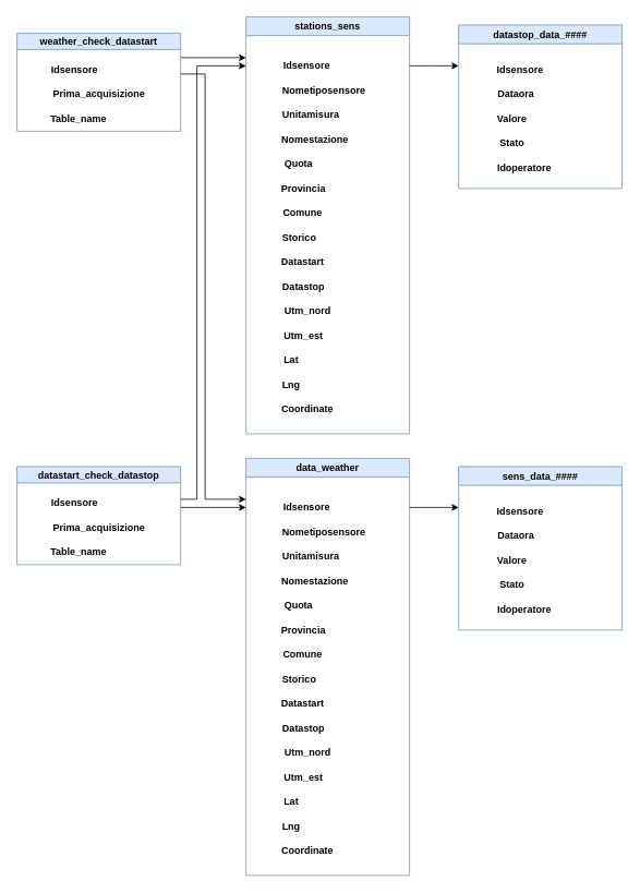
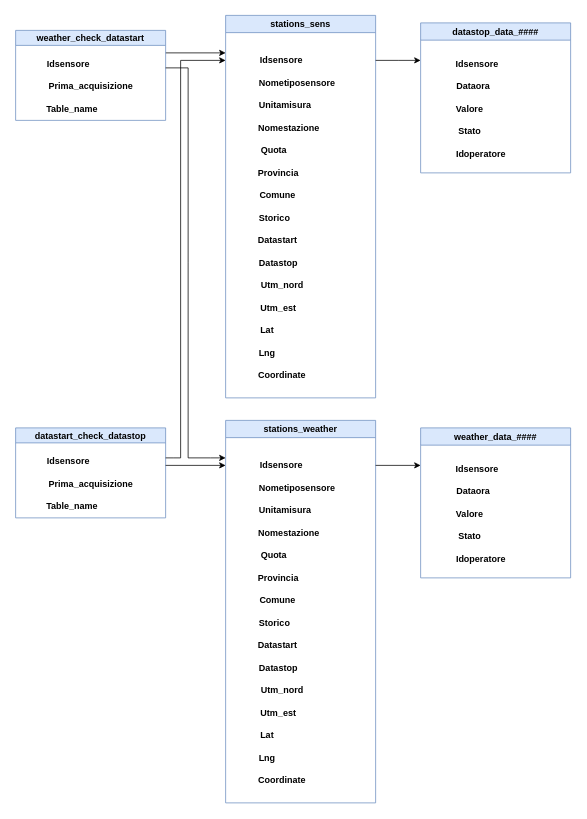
  <mxCell id="0" />
  <mxCell id="1" parent="0" />
  <mxCell id="2" style="edgeStyle=orthogonalEdgeStyle;rounded=0;orthogonalLoop=1;jettySize=auto;html=1;exitX=1;exitY=0.25;exitDx=0;exitDy=0;" edge="1" parent="1" source="3"><mxGeometry relative="1" as="geometry"><mxPoint x="300" y="70" as="targetPoint" /><Array as="points"><mxPoint x="300" y="70" /></Array></mxGeometry></mxCell>
  <mxCell id="3" value="weather_check_datastart" style="swimlane;startSize=20;fillColor=#dae8fc;strokeColor=#6c8ebf;" vertex="1" parent="1"><mxGeometry x="20" y="40" width="200" height="120" as="geometry" /></mxCell>
  <mxCell id="4" value="&lt;b&gt;Table_name&lt;/b&gt;" style="text;html=1;align=center;verticalAlign=middle;resizable=0;points=[];autosize=1;strokeColor=none;fillColor=none;" vertex="1" parent="3"><mxGeometry x="30" y="90" width="90" height="30" as="geometry" /></mxCell>
  <mxCell id="5" value="&lt;b&gt;Prima_acquisizione&lt;/b&gt;" style="text;html=1;align=center;verticalAlign=middle;resizable=0;points=[];autosize=1;strokeColor=none;fillColor=none;" vertex="1" parent="3"><mxGeometry x="30" y="60" width="140" height="30" as="geometry" /></mxCell>
  <mxCell id="6" value="&lt;b&gt;Idsensore&lt;/b&gt;" style="text;html=1;align=center;verticalAlign=middle;resizable=0;points=[];autosize=1;strokeColor=none;fillColor=none;" vertex="1" parent="3"><mxGeometry x="30" y="30" width="80" height="30" as="geometry" /></mxCell>
  <mxCell id="7" value="stations_sens" style="swimlane;fillColor=#dae8fc;strokeColor=#6c8ebf;" vertex="1" parent="1"><mxGeometry x="300" y="20" width="200" height="510" as="geometry" /></mxCell>
  <mxCell id="8" value="&lt;b&gt;Idsensore&lt;/b&gt;" style="text;html=1;align=center;verticalAlign=middle;resizable=0;points=[];autosize=1;strokeColor=none;fillColor=none;" vertex="1" parent="7"><mxGeometry x="34" y="45" width="80" height="30" as="geometry" /></mxCell>
  <mxCell id="9" value="&lt;b&gt;Nometiposensore&lt;/b&gt;" style="text;html=1;align=center;verticalAlign=middle;resizable=0;points=[];autosize=1;strokeColor=none;fillColor=none;" vertex="1" parent="7"><mxGeometry x="35" y="75" width="120" height="30" as="geometry" /></mxCell>
  <mxCell id="10" value="&lt;b&gt;Unitamisura&lt;/b&gt;" style="text;html=1;align=center;verticalAlign=middle;resizable=0;points=[];autosize=1;strokeColor=none;fillColor=none;" vertex="1" parent="7"><mxGeometry x="34" y="105" width="90" height="30" as="geometry" /></mxCell>
  <mxCell id="11" value="&lt;b&gt;Nomestazione&lt;/b&gt;" style="text;html=1;align=center;verticalAlign=middle;resizable=0;points=[];autosize=1;strokeColor=none;fillColor=none;" vertex="1" parent="7"><mxGeometry x="34" y="135" width="100" height="30" as="geometry" /></mxCell>
  <mxCell id="12" value="&lt;b&gt;Quota&lt;/b&gt;" style="text;html=1;align=center;verticalAlign=middle;resizable=0;points=[];autosize=1;strokeColor=none;fillColor=none;" vertex="1" parent="7"><mxGeometry x="34" y="165" width="60" height="30" as="geometry" /></mxCell>
  <mxCell id="13" value="&lt;b&gt;Provincia&lt;/b&gt;" style="text;html=1;align=center;verticalAlign=middle;resizable=0;points=[];autosize=1;strokeColor=none;fillColor=none;" vertex="1" parent="7"><mxGeometry x="30" y="195" width="80" height="30" as="geometry" /></mxCell>
  <mxCell id="14" value="&lt;b&gt;Comune&lt;/b&gt;" style="text;html=1;align=center;verticalAlign=middle;resizable=0;points=[];autosize=1;strokeColor=none;fillColor=none;" vertex="1" parent="7"><mxGeometry x="34" y="225" width="70" height="30" as="geometry" /></mxCell>
  <mxCell id="15" value="&lt;b&gt;Storico&lt;/b&gt;" style="text;html=1;align=center;verticalAlign=middle;resizable=0;points=[];autosize=1;strokeColor=none;fillColor=none;" vertex="1" parent="7"><mxGeometry x="35" y="255" width="60" height="30" as="geometry" /></mxCell>
  <mxCell id="16" value="&lt;b&gt;Datastart&lt;/b&gt;" style="text;html=1;align=center;verticalAlign=middle;resizable=0;points=[];autosize=1;strokeColor=none;fillColor=none;" vertex="1" parent="7"><mxGeometry x="29" y="285" width="80" height="30" as="geometry" /></mxCell>
  <mxCell id="17" value="&lt;b&gt;Utm_nord&lt;/b&gt;" style="text;html=1;align=center;verticalAlign=middle;resizable=0;points=[];autosize=1;strokeColor=none;fillColor=none;" vertex="1" parent="7"><mxGeometry x="35" y="345" width="80" height="30" as="geometry" /></mxCell>
  <mxCell id="18" value="&lt;b&gt;Datastop&lt;/b&gt;" style="text;html=1;align=center;verticalAlign=middle;resizable=0;points=[];autosize=1;strokeColor=none;fillColor=none;" vertex="1" parent="7"><mxGeometry x="35" y="315" width="70" height="30" as="geometry" /></mxCell>
  <mxCell id="19" value="&lt;b&gt;Utm_est&lt;/b&gt;" style="text;html=1;align=center;verticalAlign=middle;resizable=0;points=[];autosize=1;strokeColor=none;fillColor=none;" vertex="1" parent="7"><mxGeometry x="35" y="375" width="70" height="30" as="geometry" /></mxCell>
  <mxCell id="20" value="&lt;b&gt;Lat&lt;/b&gt;" style="text;html=1;align=center;verticalAlign=middle;resizable=0;points=[];autosize=1;strokeColor=none;fillColor=none;" vertex="1" parent="7"><mxGeometry x="35" y="405" width="40" height="30" as="geometry" /></mxCell>
  <mxCell id="21" value="&lt;b&gt;Lng&lt;/b&gt;" style="text;html=1;align=center;verticalAlign=middle;resizable=0;points=[];autosize=1;strokeColor=none;fillColor=none;" vertex="1" parent="7"><mxGeometry x="30" y="435" width="50" height="30" as="geometry" /></mxCell>
  <mxCell id="22" value="&lt;b&gt;Coordinate&lt;/b&gt;" style="text;html=1;align=center;verticalAlign=middle;resizable=0;points=[];autosize=1;strokeColor=none;fillColor=none;" vertex="1" parent="7"><mxGeometry x="30" y="465" width="90" height="30" as="geometry" /></mxCell>
  <mxCell id="23" value="datastop_data_####" style="swimlane;fillColor=#dae8fc;strokeColor=#6c8ebf;" vertex="1" parent="1"><mxGeometry x="560" y="30" width="200" height="200" as="geometry" /></mxCell>
  <mxCell id="24" value="&lt;b&gt;Dataora&lt;/b&gt;" style="text;html=1;align=center;verticalAlign=middle;resizable=0;points=[];autosize=1;strokeColor=none;fillColor=none;" vertex="1" parent="23"><mxGeometry x="35" y="70" width="70" height="30" as="geometry" /></mxCell>
  <mxCell id="25" value="&lt;b&gt;Idsensore&lt;/b&gt;" style="text;html=1;align=center;verticalAlign=middle;resizable=0;points=[];autosize=1;strokeColor=none;fillColor=none;" vertex="1" parent="23"><mxGeometry x="35" y="40" width="80" height="30" as="geometry" /></mxCell>
  <mxCell id="26" value="&lt;b&gt;Valore&lt;/b&gt;" style="text;html=1;align=center;verticalAlign=middle;resizable=0;points=[];autosize=1;strokeColor=none;fillColor=none;" vertex="1" parent="23"><mxGeometry x="35" y="100" width="60" height="30" as="geometry" /></mxCell>
  <mxCell id="27" value="&lt;b&gt;Stato&lt;/b&gt;" style="text;html=1;align=center;verticalAlign=middle;resizable=0;points=[];autosize=1;strokeColor=none;fillColor=none;" vertex="1" parent="23"><mxGeometry x="40" y="130" width="50" height="30" as="geometry" /></mxCell>
  <mxCell id="28" value="&lt;b&gt;Idoperatore&lt;/b&gt;" style="text;html=1;align=center;verticalAlign=middle;resizable=0;points=[];autosize=1;strokeColor=none;fillColor=none;" vertex="1" parent="23"><mxGeometry x="35" y="160" width="90" height="30" as="geometry" /></mxCell>
  <mxCell id="29" value="datastart_check_datastop" style="swimlane;startSize=20;fillColor=#dae8fc;strokeColor=#6c8ebf;" vertex="1" parent="1"><mxGeometry x="20" y="570" width="200" height="120" as="geometry" /></mxCell>
  <mxCell id="30" value="&lt;b&gt;Table_name&lt;/b&gt;" style="text;html=1;align=center;verticalAlign=middle;resizable=0;points=[];autosize=1;strokeColor=none;fillColor=none;" vertex="1" parent="29"><mxGeometry x="30" y="90" width="90" height="30" as="geometry" /></mxCell>
  <mxCell id="31" value="&lt;b&gt;Prima_acquisizione&lt;/b&gt;" style="text;html=1;align=center;verticalAlign=middle;resizable=0;points=[];autosize=1;strokeColor=none;fillColor=none;" vertex="1" parent="29"><mxGeometry x="30" y="60" width="140" height="30" as="geometry" /></mxCell>
  <mxCell id="32" value="&lt;b&gt;Idsensore&lt;/b&gt;" style="text;html=1;align=center;verticalAlign=middle;resizable=0;points=[];autosize=1;strokeColor=none;fillColor=none;" vertex="1" parent="29"><mxGeometry x="30" y="30" width="80" height="30" as="geometry" /></mxCell>
- <mxCell id="33" value="sens_data_####" style="swimlane;fillColor=#dae8fc;strokeColor=#6c8ebf;" vertex="1" parent="1"><mxGeometry x="560" y="570" width="200" height="200" as="geometry" /></mxCell>
+ <mxCell id="33" value="weather_data_####" style="swimlane;fillColor=#dae8fc;strokeColor=#6c8ebf;" vertex="1" parent="1"><mxGeometry x="560" y="570" width="200" height="200" as="geometry" /></mxCell>
  <mxCell id="34" value="&lt;b&gt;Dataora&lt;/b&gt;" style="text;html=1;align=center;verticalAlign=middle;resizable=0;points=[];autosize=1;strokeColor=none;fillColor=none;" vertex="1" parent="33"><mxGeometry x="35" y="70" width="70" height="30" as="geometry" /></mxCell>
  <mxCell id="35" value="&lt;b&gt;Idsensore&lt;/b&gt;" style="text;html=1;align=center;verticalAlign=middle;resizable=0;points=[];autosize=1;strokeColor=none;fillColor=none;" vertex="1" parent="33"><mxGeometry x="35" y="40" width="80" height="30" as="geometry" /></mxCell>
  <mxCell id="36" value="&lt;b&gt;Valore&lt;/b&gt;" style="text;html=1;align=center;verticalAlign=middle;resizable=0;points=[];autosize=1;strokeColor=none;fillColor=none;" vertex="1" parent="33"><mxGeometry x="35" y="100" width="60" height="30" as="geometry" /></mxCell>
  <mxCell id="37" value="&lt;b&gt;Stato&lt;/b&gt;" style="text;html=1;align=center;verticalAlign=middle;resizable=0;points=[];autosize=1;strokeColor=none;fillColor=none;" vertex="1" parent="33"><mxGeometry x="40" y="130" width="50" height="30" as="geometry" /></mxCell>
  <mxCell id="38" value="&lt;b&gt;Idoperatore&lt;/b&gt;" style="text;html=1;align=center;verticalAlign=middle;resizable=0;points=[];autosize=1;strokeColor=none;fillColor=none;" vertex="1" parent="33"><mxGeometry x="35" y="160" width="90" height="30" as="geometry" /></mxCell>
- <mxCell id="39" value="data_weather" style="swimlane;fillColor=#dae8fc;strokeColor=#6c8ebf;" vertex="1" parent="1"><mxGeometry x="300" y="560" width="200" height="510" as="geometry" /></mxCell>
+ <mxCell id="39" value="stations_weather" style="swimlane;fillColor=#dae8fc;strokeColor=#6c8ebf;" vertex="1" parent="1"><mxGeometry x="300" y="560" width="200" height="510" as="geometry" /></mxCell>
  <mxCell id="40" value="&lt;b&gt;Idsensore&lt;/b&gt;" style="text;html=1;align=center;verticalAlign=middle;resizable=0;points=[];autosize=1;strokeColor=none;fillColor=none;" vertex="1" parent="39"><mxGeometry x="34" y="45" width="80" height="30" as="geometry" /></mxCell>
  <mxCell id="41" value="&lt;b&gt;Nometiposensore&lt;/b&gt;" style="text;html=1;align=center;verticalAlign=middle;resizable=0;points=[];autosize=1;strokeColor=none;fillColor=none;" vertex="1" parent="39"><mxGeometry x="35" y="75" width="120" height="30" as="geometry" /></mxCell>
  <mxCell id="42" value="&lt;b&gt;Unitamisura&lt;/b&gt;" style="text;html=1;align=center;verticalAlign=middle;resizable=0;points=[];autosize=1;strokeColor=none;fillColor=none;" vertex="1" parent="39"><mxGeometry x="34" y="105" width="90" height="30" as="geometry" /></mxCell>
  <mxCell id="43" value="&lt;b&gt;Nomestazione&lt;/b&gt;" style="text;html=1;align=center;verticalAlign=middle;resizable=0;points=[];autosize=1;strokeColor=none;fillColor=none;" vertex="1" parent="39"><mxGeometry x="34" y="135" width="100" height="30" as="geometry" /></mxCell>
  <mxCell id="44" value="&lt;b&gt;Quota&lt;/b&gt;" style="text;html=1;align=center;verticalAlign=middle;resizable=0;points=[];autosize=1;strokeColor=none;fillColor=none;" vertex="1" parent="39"><mxGeometry x="34" y="165" width="60" height="30" as="geometry" /></mxCell>
  <mxCell id="45" value="&lt;b&gt;Provincia&lt;/b&gt;" style="text;html=1;align=center;verticalAlign=middle;resizable=0;points=[];autosize=1;strokeColor=none;fillColor=none;" vertex="1" parent="39"><mxGeometry x="30" y="195" width="80" height="30" as="geometry" /></mxCell>
  <mxCell id="46" value="&lt;b&gt;Comune&lt;/b&gt;" style="text;html=1;align=center;verticalAlign=middle;resizable=0;points=[];autosize=1;strokeColor=none;fillColor=none;" vertex="1" parent="39"><mxGeometry x="34" y="225" width="70" height="30" as="geometry" /></mxCell>
  <mxCell id="47" value="&lt;b&gt;Storico&lt;/b&gt;" style="text;html=1;align=center;verticalAlign=middle;resizable=0;points=[];autosize=1;strokeColor=none;fillColor=none;" vertex="1" parent="39"><mxGeometry x="35" y="255" width="60" height="30" as="geometry" /></mxCell>
  <mxCell id="48" value="&lt;b&gt;Datastart&lt;/b&gt;" style="text;html=1;align=center;verticalAlign=middle;resizable=0;points=[];autosize=1;strokeColor=none;fillColor=none;" vertex="1" parent="39"><mxGeometry x="29" y="285" width="80" height="30" as="geometry" /></mxCell>
  <mxCell id="49" value="&lt;b&gt;Utm_nord&lt;/b&gt;" style="text;html=1;align=center;verticalAlign=middle;resizable=0;points=[];autosize=1;strokeColor=none;fillColor=none;" vertex="1" parent="39"><mxGeometry x="35" y="345" width="80" height="30" as="geometry" /></mxCell>
  <mxCell id="50" value="&lt;b&gt;Datastop&lt;/b&gt;" style="text;html=1;align=center;verticalAlign=middle;resizable=0;points=[];autosize=1;strokeColor=none;fillColor=none;" vertex="1" parent="39"><mxGeometry x="35" y="315" width="70" height="30" as="geometry" /></mxCell>
  <mxCell id="51" value="&lt;b&gt;Utm_est&lt;/b&gt;" style="text;html=1;align=center;verticalAlign=middle;resizable=0;points=[];autosize=1;strokeColor=none;fillColor=none;" vertex="1" parent="39"><mxGeometry x="35" y="375" width="70" height="30" as="geometry" /></mxCell>
  <mxCell id="52" value="&lt;b&gt;Lat&lt;/b&gt;" style="text;html=1;align=center;verticalAlign=middle;resizable=0;points=[];autosize=1;strokeColor=none;fillColor=none;" vertex="1" parent="39"><mxGeometry x="35" y="405" width="40" height="30" as="geometry" /></mxCell>
  <mxCell id="53" value="&lt;b&gt;Lng&lt;/b&gt;" style="text;html=1;align=center;verticalAlign=middle;resizable=0;points=[];autosize=1;strokeColor=none;fillColor=none;" vertex="1" parent="39"><mxGeometry x="30" y="435" width="50" height="30" as="geometry" /></mxCell>
  <mxCell id="54" value="&lt;b&gt;Coordinate&lt;/b&gt;" style="text;html=1;align=center;verticalAlign=middle;resizable=0;points=[];autosize=1;strokeColor=none;fillColor=none;" vertex="1" parent="39"><mxGeometry x="30" y="465" width="90" height="30" as="geometry" /></mxCell>
  <mxCell id="55" value="" style="endArrow=classic;html=1;rounded=0;" edge="1" parent="1"><mxGeometry width="50" height="50" relative="1" as="geometry"><mxPoint x="220" y="90" as="sourcePoint" /><mxPoint x="300" y="610" as="targetPoint" /><Array as="points"><mxPoint x="250" y="90" /><mxPoint x="250" y="350" /><mxPoint x="250" y="610" /><mxPoint x="280" y="610" /></Array></mxGeometry></mxCell>
  <mxCell id="56" value="" style="endArrow=classic;html=1;rounded=0;" edge="1" parent="1"><mxGeometry width="50" height="50" relative="1" as="geometry"><mxPoint x="220" y="610" as="sourcePoint" /><mxPoint x="300" y="80" as="targetPoint" /><Array as="points"><mxPoint x="230" y="610" /><mxPoint x="240" y="610" /><mxPoint x="240" y="80" /></Array></mxGeometry></mxCell>
  <mxCell id="57" value="" style="endArrow=classic;html=1;rounded=0;entryX=0;entryY=0.25;entryDx=0;entryDy=0;" edge="1" parent="1" target="23"><mxGeometry width="50" height="50" relative="1" as="geometry"><mxPoint x="500" y="80" as="sourcePoint" /><mxPoint x="550" y="300" as="targetPoint" /><Array as="points"><mxPoint x="530" y="80" /></Array></mxGeometry></mxCell>
  <mxCell id="58" value="" style="endArrow=classic;html=1;rounded=0;entryX=0;entryY=0.25;entryDx=0;entryDy=0;" edge="1" parent="1" target="33"><mxGeometry width="50" height="50" relative="1" as="geometry"><mxPoint x="500" y="620" as="sourcePoint" /><mxPoint x="550" y="580" as="targetPoint" /></mxGeometry></mxCell>
  <mxCell id="59" style="edgeStyle=orthogonalEdgeStyle;rounded=0;orthogonalLoop=1;jettySize=auto;html=1;exitX=1;exitY=0.25;exitDx=0;exitDy=0;" edge="1" parent="1"><mxGeometry relative="1" as="geometry"><mxPoint x="300" y="620" as="targetPoint" /><mxPoint x="220" y="620" as="sourcePoint" /><Array as="points"><mxPoint x="300" y="620" /></Array></mxGeometry></mxCell>
